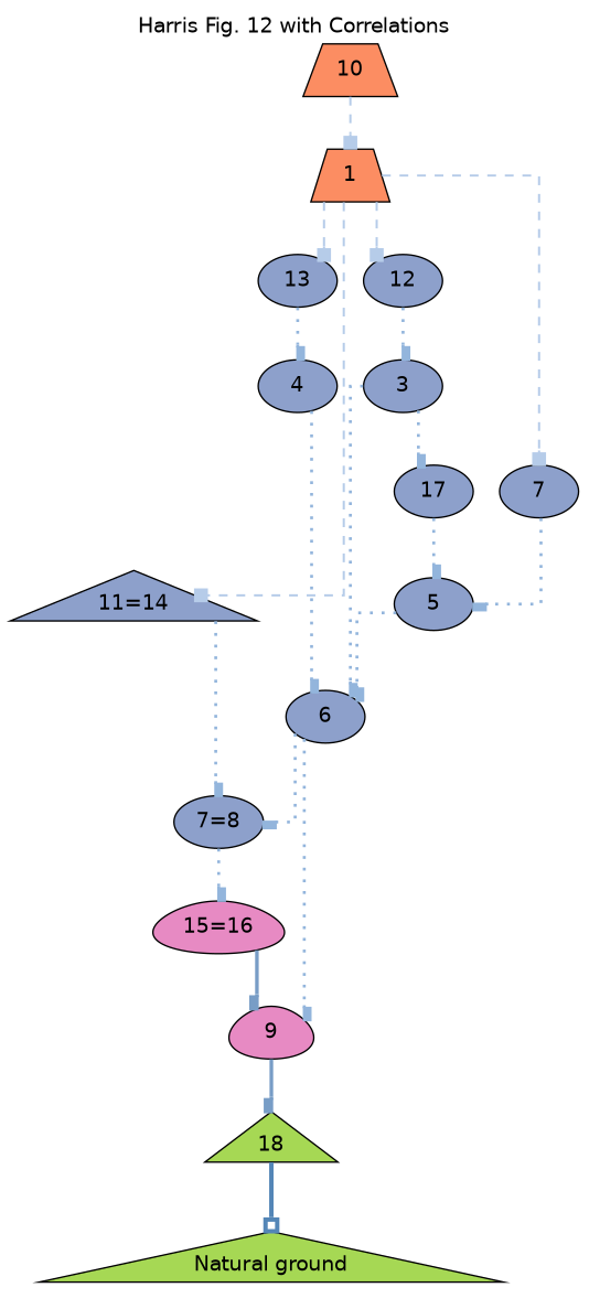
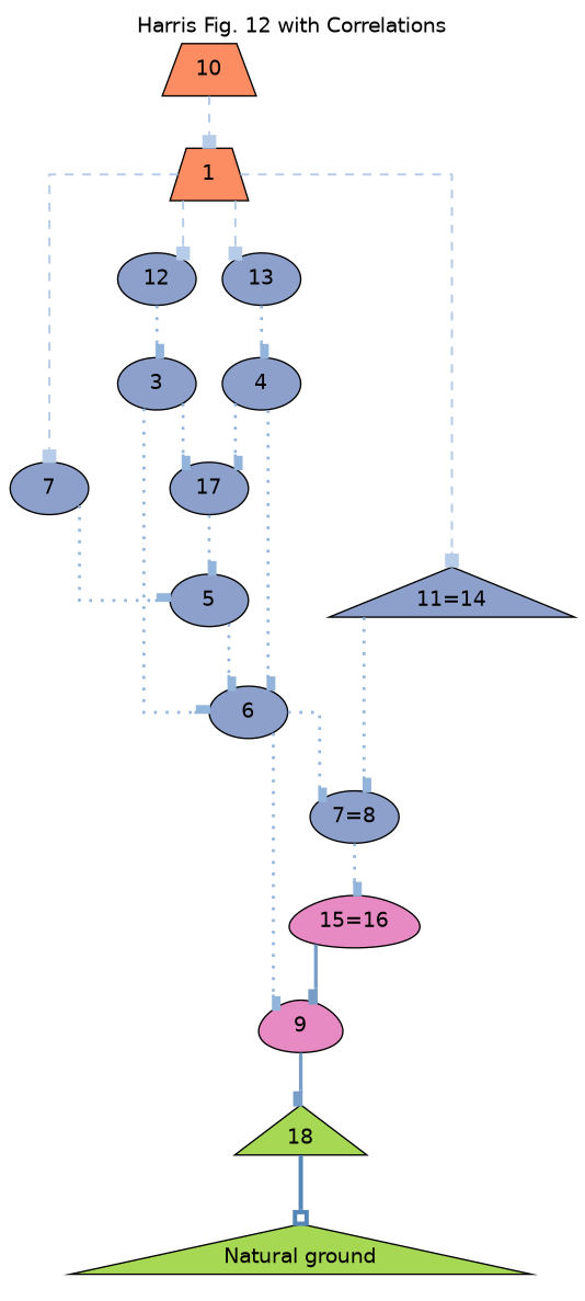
  digraph {
    bgcolor="/x11/white"
    fontcolor="/x11/black"
    fontname=Helvetica
    fontsize=14.0
    label="Harris Fig. 12 with Correlations"
    labelloc=t
    splines=ortho
    style=filled
    node [color="/x11/black" distortion=0.0 fillcolor="/set25/3" fontcolor="/x11/black" fontname=Helvetica fontsize=14.0 orientation=0.0 penwidth=1.0 shape=ellipse sides=4 skew=0.0 style=filled]
    edge [arrowhead=lbox color="0.589 0.332 0.863" fontcolor="/x11/black" fontname=Helvetica fontsize=14.0 penwidth=2.0 style=dotted]
    1 [fillcolor="/set25/2" shape=trapezium]
    n2 [label=7]
    "11=14" [shape=triangle]
    12
    13
    5
    "7=8"
    3
    4
    6
    17
    9 [fillcolor="/set25/4" shape=egg]
    "15=16" [fillcolor="/set25/4" shape=egg]
    18 [fillcolor="/set25/5" shape=triangle]
    "Natural ground" [fillcolor="/set25/5" shape=triangle]
    10 [fillcolor="/set25/2" shape=trapezium]
    1 -> n2 [arrowhead=box color="0.595 0.219 0.914" penwidth=1.5 style=dashed]
    1 -> "11=14" [arrowhead=box color="0.595 0.219 0.914" penwidth=1.5 style=dashed]
    1 -> 12 [arrowhead=box color="0.595 0.219 0.914" penwidth=1.5 style=dashed]
    1 -> 13 [arrowhead=box color="0.595 0.219 0.914" penwidth=1.5 style=dashed]
    n2 -> 5
    "11=14" -> "7=8"
    12 -> 3
    13 -> 4
    5 -> 6
    "7=8" -> "15=16"
    3 -> 6
    3 -> 17
    4 -> 6
+   4 -> 17
    6 -> "7=8"
    6 -> 9
    17 -> 5
    9 -> 18 [arrowhead=rbox color="0.588 0.394 0.776" penwidth=2.5 style=bold]
    "15=16" -> 9 [arrowhead=rbox color="0.588 0.394 0.776" penwidth=2.5 style=bold]
    18 -> "Natural ground" [arrowhead=obox color="0.582 0.541 0.718" penwidth=3.0 style=solid]
    10 -> 1 [arrowhead=box color="0.595 0.219 0.914" penwidth=1.5 style=dashed]
  }
